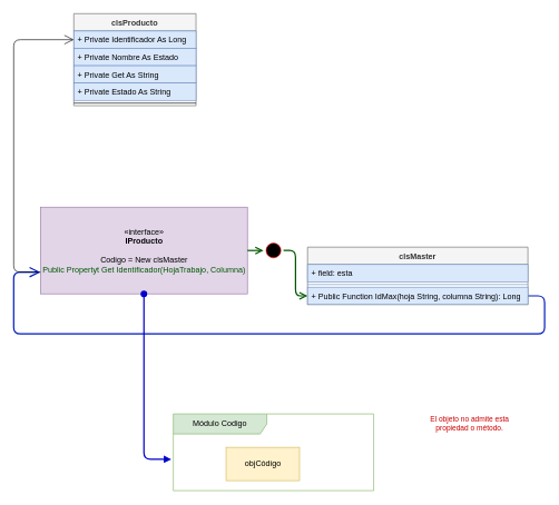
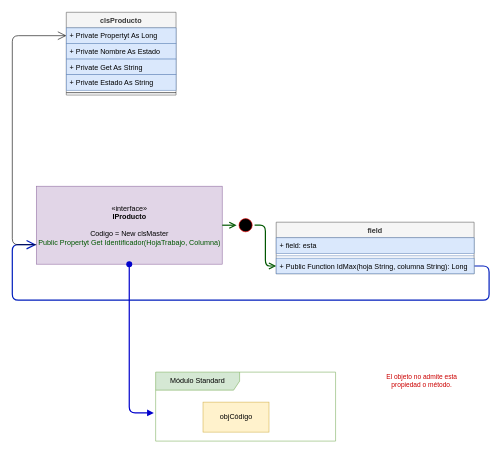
  <mxCell id="0" />
  <mxCell id="1" parent="0" />
  <mxCell id="2" value="«interface»&lt;br&gt;&lt;b&gt;IProducto&lt;/b&gt;&lt;br&gt;&lt;br&gt;Codigo = New clsMaster&lt;br&gt;&lt;font color=&quot;#005700&quot;&gt;Public Propertyt Get Identificador(HojaTrabajo, Columna)&lt;/font&gt;" style="html=1;strokeColor=#9673a6;fillColor=#e1d5e7;" vertex="1" parent="1"><mxGeometry x="60" y="310" width="310" height="130" as="geometry" /></mxCell>
  <mxCell id="3" value="" style="edgeStyle=orthogonalEdgeStyle;html=1;verticalAlign=bottom;endArrow=open;endSize=8;strokeColor=#005700;exitX=1;exitY=0.5;exitDx=0;exitDy=0;entryX=0;entryY=0.5;entryDx=0;entryDy=0;strokeWidth=2;" edge="1" source="4" parent="1" target="10"><mxGeometry relative="1" as="geometry"><mxPoint x="439" y="590" as="targetPoint" /></mxGeometry></mxCell>
  <mxCell id="4" value="" style="ellipse;html=1;shape=startState;fillColor=#000000;strokeColor=#ff0000;" vertex="1" parent="1"><mxGeometry x="394" y="360" width="30" height="30" as="geometry" /></mxCell>
  <mxCell id="5" value="" style="edgeStyle=orthogonalEdgeStyle;html=1;verticalAlign=bottom;endArrow=open;endSize=8;strokeColor=#005700;exitX=1;exitY=0.5;exitDx=0;exitDy=0;strokeWidth=2;" edge="1" parent="1" source="2" target="4"><mxGeometry relative="1" as="geometry"><mxPoint x="439" y="590" as="targetPoint" /><mxPoint x="274" y="375" as="sourcePoint" /></mxGeometry></mxCell>
  <mxCell id="6" value="" style="endArrow=open;endFill=1;endSize=12;html=1;exitX=1;exitY=0.5;exitDx=0;exitDy=0;edgeStyle=orthogonalEdgeStyle;entryX=0;entryY=0.75;entryDx=0;entryDy=0;fillColor=#0050ef;strokeColor=#001DBC;strokeWidth=2;" edge="1" parent="1" source="10" target="2"><mxGeometry width="160" relative="1" as="geometry"><mxPoint x="354" y="550" as="sourcePoint" /><mxPoint x="464" y="520" as="targetPoint" /><Array as="points"><mxPoint x="815" y="443" /><mxPoint x="815" y="500" /><mxPoint x="20" y="500" /><mxPoint x="20" y="408" /></Array></mxGeometry></mxCell>
- <mxCell id="7" value="clsMaster" style="swimlane;fontStyle=1;align=center;verticalAlign=top;childLayout=stackLayout;horizontal=1;startSize=26;horizontalStack=0;resizeParent=1;resizeParentMax=0;resizeLast=0;collapsible=1;marginBottom=0;fillColor=#f5f5f5;strokeColor=#666666;fontColor=#333333;" vertex="1" parent="1"><mxGeometry x="460" y="370" width="330" height="86" as="geometry" /></mxCell>
+ <mxCell id="7" value="field" style="swimlane;fontStyle=1;align=center;verticalAlign=top;childLayout=stackLayout;horizontal=1;startSize=26;horizontalStack=0;resizeParent=1;resizeParentMax=0;resizeLast=0;collapsible=1;marginBottom=0;fillColor=#f5f5f5;strokeColor=#666666;fontColor=#333333;" vertex="1" parent="1"><mxGeometry x="460" y="370" width="330" height="86" as="geometry" /></mxCell>
  <mxCell id="8" value="+ field: esta" style="text;strokeColor=#6c8ebf;fillColor=#dae8fc;align=left;verticalAlign=top;spacingLeft=4;spacingRight=4;overflow=hidden;rotatable=0;points=[[0,0.5],[1,0.5]];portConstraint=eastwest;" vertex="1" parent="7"><mxGeometry y="26" width="330" height="26" as="geometry" /></mxCell>
  <mxCell id="9" value="" style="line;strokeWidth=1;fillColor=#dae8fc;align=left;verticalAlign=middle;spacingTop=-1;spacingLeft=3;spacingRight=3;rotatable=0;labelPosition=right;points=[];portConstraint=eastwest;strokeColor=#6c8ebf;" vertex="1" parent="7"><mxGeometry y="52" width="330" height="8" as="geometry" /></mxCell>
  <mxCell id="10" value="+ Public Function IdMax(hoja String, columna String): Long" style="text;strokeColor=#6c8ebf;fillColor=#dae8fc;align=left;verticalAlign=top;spacingLeft=4;spacingRight=4;overflow=hidden;rotatable=0;points=[[0,0.5],[1,0.5]];portConstraint=eastwest;" vertex="1" parent="7"><mxGeometry y="60" width="330" height="26" as="geometry" /></mxCell>
  <mxCell id="11" value="clsProducto" style="swimlane;fontStyle=1;align=center;verticalAlign=top;childLayout=stackLayout;horizontal=1;startSize=26;horizontalStack=0;resizeParent=1;resizeParentMax=0;resizeLast=0;collapsible=1;marginBottom=0;strokeColor=#666666;fillColor=#f5f5f5;fontColor=#333333;" vertex="1" parent="1"><mxGeometry x="110" y="20" width="183" height="138" as="geometry" /></mxCell>
- <mxCell id="12" value="+ Private Identificador As Long" style="text;strokeColor=#6c8ebf;fillColor=#dae8fc;align=left;verticalAlign=top;spacingLeft=4;spacingRight=4;overflow=hidden;rotatable=0;points=[[0,0.5],[1,0.5]];portConstraint=eastwest;" vertex="1" parent="11"><mxGeometry y="26" width="183" height="26" as="geometry" /></mxCell>
+ <mxCell id="12" value="+ Private Propertyt As Long" style="text;strokeColor=#6c8ebf;fillColor=#dae8fc;align=left;verticalAlign=top;spacingLeft=4;spacingRight=4;overflow=hidden;rotatable=0;points=[[0,0.5],[1,0.5]];portConstraint=eastwest;" vertex="1" parent="11"><mxGeometry y="26" width="183" height="26" as="geometry" /></mxCell>
  <mxCell id="13" value="+ Private Nombre As Estado" style="text;strokeColor=#6c8ebf;fillColor=#dae8fc;align=left;verticalAlign=top;spacingLeft=4;spacingRight=4;overflow=hidden;rotatable=0;points=[[0,0.5],[1,0.5]];portConstraint=eastwest;" vertex="1" parent="11"><mxGeometry y="52" width="183" height="26" as="geometry" /></mxCell>
  <mxCell id="14" value="+ Private Get As String" style="text;strokeColor=#6c8ebf;fillColor=#dae8fc;align=left;verticalAlign=top;spacingLeft=4;spacingRight=4;overflow=hidden;rotatable=0;points=[[0,0.5],[1,0.5]];portConstraint=eastwest;" vertex="1" parent="11"><mxGeometry y="78" width="183" height="26" as="geometry" /></mxCell>
  <mxCell id="15" value="+ Private Estado As String" style="text;strokeColor=#6c8ebf;fillColor=#dae8fc;align=left;verticalAlign=top;spacingLeft=4;spacingRight=4;overflow=hidden;rotatable=0;points=[[0,0.5],[1,0.5]];portConstraint=eastwest;" vertex="1" parent="11"><mxGeometry y="104" width="183" height="26" as="geometry" /></mxCell>
  <mxCell id="16" value="" style="line;strokeWidth=1;fillColor=none;align=left;verticalAlign=middle;spacingTop=-1;spacingLeft=3;spacingRight=3;rotatable=0;labelPosition=right;points=[];portConstraint=eastwest;" vertex="1" parent="11"><mxGeometry y="130" width="183" height="8" as="geometry" /></mxCell>
  <mxCell id="17" value="" style="endArrow=open;endFill=1;endSize=12;html=1;exitX=0;exitY=0.75;exitDx=0;exitDy=0;entryX=0;entryY=0.5;entryDx=0;entryDy=0;edgeStyle=orthogonalEdgeStyle;" edge="1" parent="1" source="2" target="12"><mxGeometry width="160" relative="1" as="geometry"><mxPoint x="310" y="290" as="sourcePoint" /><mxPoint x="470" y="290" as="targetPoint" /><Array as="points"><mxPoint x="20" y="408" /><mxPoint x="20" y="59" /></Array></mxGeometry></mxCell>
  <mxCell id="18" value="objCódigo" style="html=1;strokeColor=#d6b656;fillColor=#fff2cc;" vertex="1" parent="1"><mxGeometry x="338" y="670" width="110" height="50" as="geometry" /></mxCell>
- <mxCell id="19" value="Módulo Codigo" style="shape=umlFrame;whiteSpace=wrap;html=1;strokeColor=#82b366;fillColor=#d5e8d4;width=140;height=30;" vertex="1" parent="1"><mxGeometry x="259" y="620" width="300" height="115" as="geometry" /></mxCell>
+ <mxCell id="19" value="Módulo Standard" style="shape=umlFrame;whiteSpace=wrap;html=1;strokeColor=#82b366;fillColor=#d5e8d4;width=140;height=30;" vertex="1" parent="1"><mxGeometry x="259" y="620" width="300" height="115" as="geometry" /></mxCell>
  <mxCell id="20" value="" style="html=1;verticalAlign=bottom;startArrow=oval;startFill=1;endArrow=block;startSize=8;strokeColor=#0000CC;strokeWidth=2;fontColor=#000000;exitX=0.5;exitY=1;exitDx=0;exitDy=0;edgeStyle=orthogonalEdgeStyle;entryX=-0.01;entryY=0.591;entryDx=0;entryDy=0;entryPerimeter=0;" edge="1" parent="1" source="2" target="19"><mxGeometry width="60" relative="1" as="geometry"><mxPoint x="643" y="390" as="sourcePoint" /><mxPoint x="213" y="690" as="targetPoint" /><Array as="points"><mxPoint x="215" y="688" /></Array></mxGeometry></mxCell>
  <mxCell id="21" value="El objeto no admite esta propiedad o método." style="text;align=center;fontStyle=0;verticalAlign=middle;spacingLeft=3;spacingRight=3;strokeColor=none;rotatable=0;points=[[0,0.5],[1,0.5]];portConstraint=eastwest;fillColor=#ffffff;fontColor=#CC0000;whiteSpace=wrap;fontSize=11;" vertex="1" parent="1"><mxGeometry x="638" y="610" width="130" height="50" as="geometry" /></mxCell>
